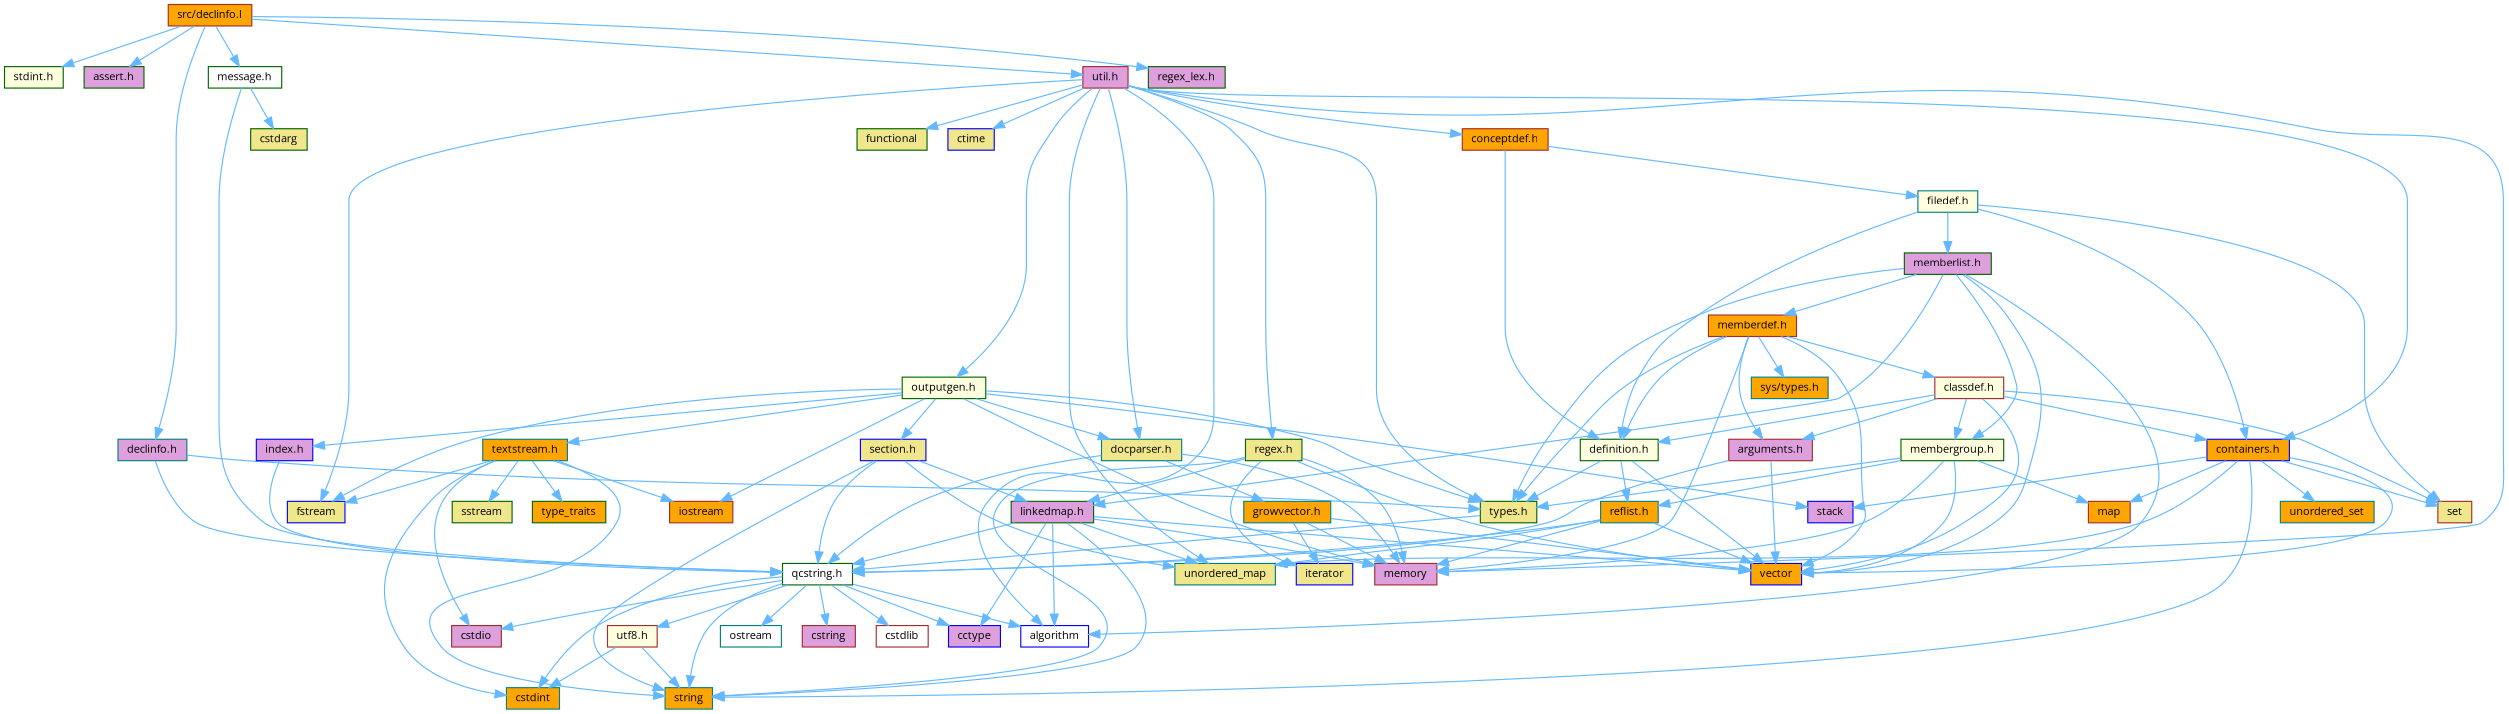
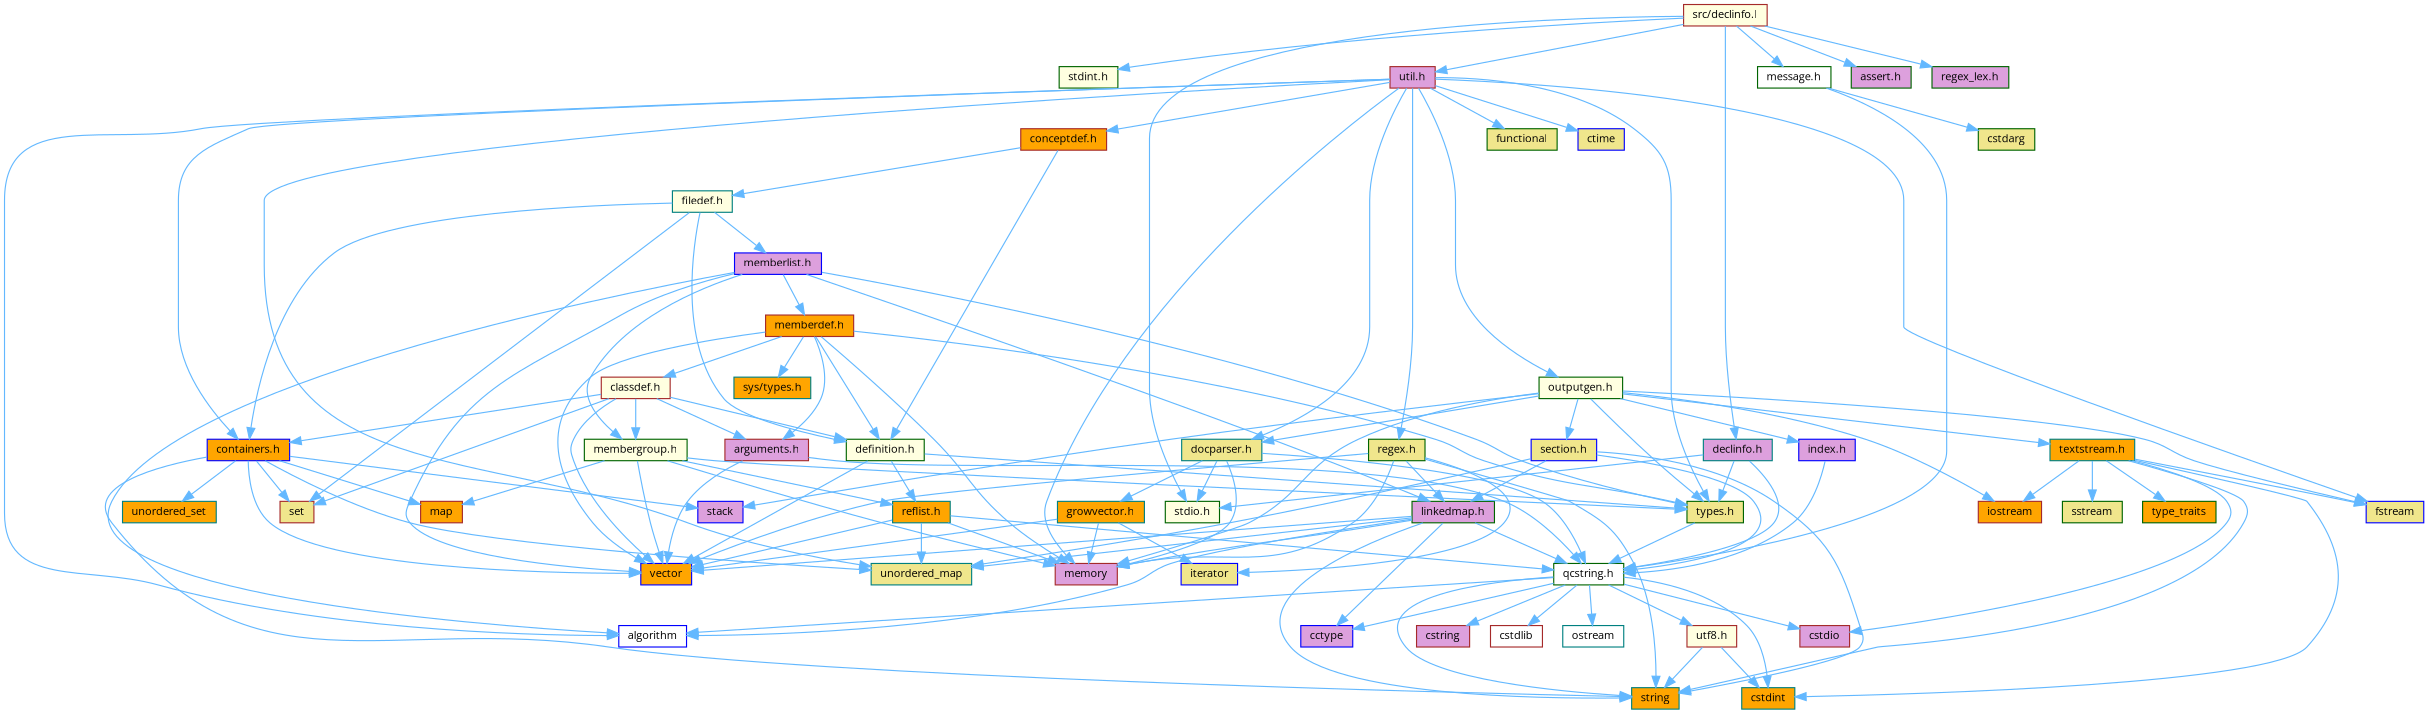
  digraph {
    fontname="Open Sans"
    node [color=darkgreen fillcolor=orange fontname="Open Sans" fontsize=10 shape=box style=filled]
    edge [color=steelblue1 fontname="Open Sans" fontsize=10 labelfontname=Helvetica labelfontsize=10 style=solid]
-   n1 [color=brown fontcolor=black height=0.2 label="src/declinfo.l" width=0.4]
+   n1 [color=brown fillcolor=lightyellow fontcolor=black height=0.2 label="src/declinfo.l" width=0.4]
    n2 [fillcolor=lightyellow height=0.2 label="stdint.h" width=0.4]
+   n3 [fillcolor=lightyellow height=0.2 label="stdio.h" width=0.4]
    n4 [fillcolor=plum height=0.2 label="assert.h" width=0.4]
    n5 [color=teal fillcolor=plum height=0.2 label="declinfo.h" width=0.4]
    n6 [color=brown fillcolor=plum height=0.2 label="util.h" width=0.4]
    n7 [fillcolor=white height=0.2 label="message.h" width=0.4]
    n8 [fillcolor=plum height=0.2 label="regex_lex.h" width=0.4]
    n9 [fillcolor=khaki height=0.2 label="types.h" width=0.4]
    n10 [fillcolor=white height=0.2 label="qcstring.h" width=0.4]
    n11 [color=blue fillcolor=white height=0.2 label=algorithm width=0.4]
    n12 [color=brown fillcolor=plum height=0.2 label=memory width=0.4]
    n13 [color=teal fillcolor=khaki height=0.2 label=unordered_map width=0.4]
    n14 [fillcolor=khaki height=0.2 label=functional width=0.4]
    n15 [color=blue fillcolor=khaki height=0.2 label=fstream width=0.4]
    n16 [color=blue fillcolor=khaki height=0.2 label=ctime width=0.4]
    n17 [color=teal fillcolor=khaki height=0.2 label="docparser.h" width=0.4]
    n18 [color=blue height=0.2 label="containers.h" width=0.4]
    n19 [fillcolor=lightyellow height=0.2 label="outputgen.h" width=0.4]
    n20 [fillcolor=khaki height=0.2 label="regex.h" width=0.4]
    n21 [color=brown height=0.2 label="conceptdef.h" width=0.4]
    n22 [fillcolor=khaki height=0.2 label=cstdarg width=0.4]
    n23 [color=teal height=0.2 label=string width=0.4]
    n24 [color=blue fillcolor=plum height=0.2 label=cctype width=0.4]
    n25 [color=brown fillcolor=plum height=0.2 label=cstring width=0.4]
    n26 [color=brown fillcolor=plum height=0.2 label=cstdio width=0.4]
    n27 [color=brown fillcolor=white height=0.2 label=cstdlib width=0.4]
    n28 [color=teal height=0.2 label=cstdint width=0.4]
    n29 [color=teal fillcolor=white height=0.2 label=ostream width=0.4]
    n30 [color=brown fillcolor=lightyellow height=0.2 label="utf8.h" width=0.4]
    n31 [color=teal height=0.2 label="growvector.h" width=0.4]
    n32 [color=blue height=0.2 label=vector width=0.4]
    n33 [color=brown fillcolor=khaki height=0.2 label=set width=0.4]
    n34 [color=brown height=0.2 label=map width=0.4]
    n35 [color=teal height=0.2 label=unordered_set width=0.4]
    n36 [color=blue fillcolor=plum height=0.2 label=stack width=0.4]
    n37 [color=brown height=0.2 label=iostream width=0.4]
    n38 [color=blue fillcolor=plum height=0.2 label="index.h" width=0.4]
    n39 [color=blue fillcolor=khaki height=0.2 label="section.h" width=0.4]
    n40 [color=teal height=0.2 label="textstream.h" width=0.4]
    n41 [color=blue fillcolor=khaki height=0.2 label=iterator width=0.4]
    n42 [fillcolor=plum height=0.2 label="linkedmap.h" width=0.4]
    n43 [fillcolor=lightyellow height=0.2 label="definition.h" width=0.4]
    n44 [color=teal fillcolor=lightyellow height=0.2 label="filedef.h" width=0.4]
    n45 [fillcolor=khaki height=0.2 label=sstream width=0.4]
    n46 [height=0.2 label=type_traits width=0.4]
    n47 [color=teal height=0.2 label="reflist.h" width=0.4]
-   n48 [fillcolor=plum height=0.2 label="memberlist.h" width=0.4]
+   n48 [color=blue fillcolor=plum height=0.2 label="memberlist.h" width=0.4]
    n49 [color=brown height=0.2 label="memberdef.h" width=0.4]
    n50 [fillcolor=lightyellow height=0.2 label="membergroup.h" width=0.4]
    n51 [color=teal height=0.2 label="sys/types.h" width=0.4]
    n52 [color=brown fillcolor=plum height=0.2 label="arguments.h" width=0.4]
    n53 [color=brown fillcolor=lightyellow height=0.2 label="classdef.h" width=0.4]
    n1 -> n2
+   n1 -> n3
    n1 -> n4
    n1 -> n5
    n1 -> n6
    n1 -> n7
    n1 -> n8
+   n5 -> n3
    n5 -> n9
    n5 -> n10
    n6 -> n9
    n6 -> n11
    n6 -> n12
    n6 -> n13
    n6 -> n14
    n6 -> n15
    n6 -> n16
    n6 -> n17
    n6 -> n18
    n6 -> n19
    n6 -> n20
    n6 -> n21
    n7 -> n10
    n7 -> n22
    n9 -> n10
    n10 -> n11
    n10 -> n23
    n10 -> n24
    n10 -> n25
    n10 -> n26
    n10 -> n27
    n10 -> n28
    n10 -> n29
    n10 -> n30
+   n17 -> n3
    n17 -> n10
    n17 -> n12
    n17 -> n31
    n18 -> n13
    n18 -> n23
    n18 -> n32
    n18 -> n33
    n18 -> n34
    n18 -> n35
    n18 -> n36
    n19 -> n9
    n19 -> n12
    n19 -> n15
    n19 -> n17
    n19 -> n36
    n19 -> n37
    n19 -> n38
    n19 -> n39
    n19 -> n40
    n20 -> n12
    n20 -> n23
    n20 -> n32
    n20 -> n41
    n20 -> n42
    n21 -> n43
    n21 -> n44
    n30 -> n23
    n30 -> n28
    n31 -> n12
    n31 -> n32
    n31 -> n41
    n38 -> n10
    n39 -> n10
    n39 -> n13
    n39 -> n23
    n39 -> n42
    n40 -> n15
    n40 -> n23
    n40 -> n26
    n40 -> n28
    n40 -> n37
    n40 -> n45
    n40 -> n46
    n42 -> n10
    n42 -> n11
    n42 -> n12
    n42 -> n13
    n42 -> n23
    n42 -> n24
    n42 -> n32
    n43 -> n9
    n43 -> n32
    n43 -> n47
    n44 -> n18
    n44 -> n33
    n44 -> n43
    n44 -> n48
    n47 -> n10
    n47 -> n12
    n47 -> n13
    n47 -> n32
    n48 -> n9
    n48 -> n11
    n48 -> n32
    n48 -> n42
    n48 -> n49
    n48 -> n50
    n49 -> n9
    n49 -> n12
    n49 -> n32
    n49 -> n43
    n49 -> n51
    n49 -> n52
    n49 -> n53
    n50 -> n9
    n50 -> n12
    n50 -> n32
    n50 -> n34
    n50 -> n47
    n52 -> n10
    n52 -> n32
    n53 -> n18
    n53 -> n32
    n53 -> n33
    n53 -> n43
    n53 -> n50
    n53 -> n52
  }
